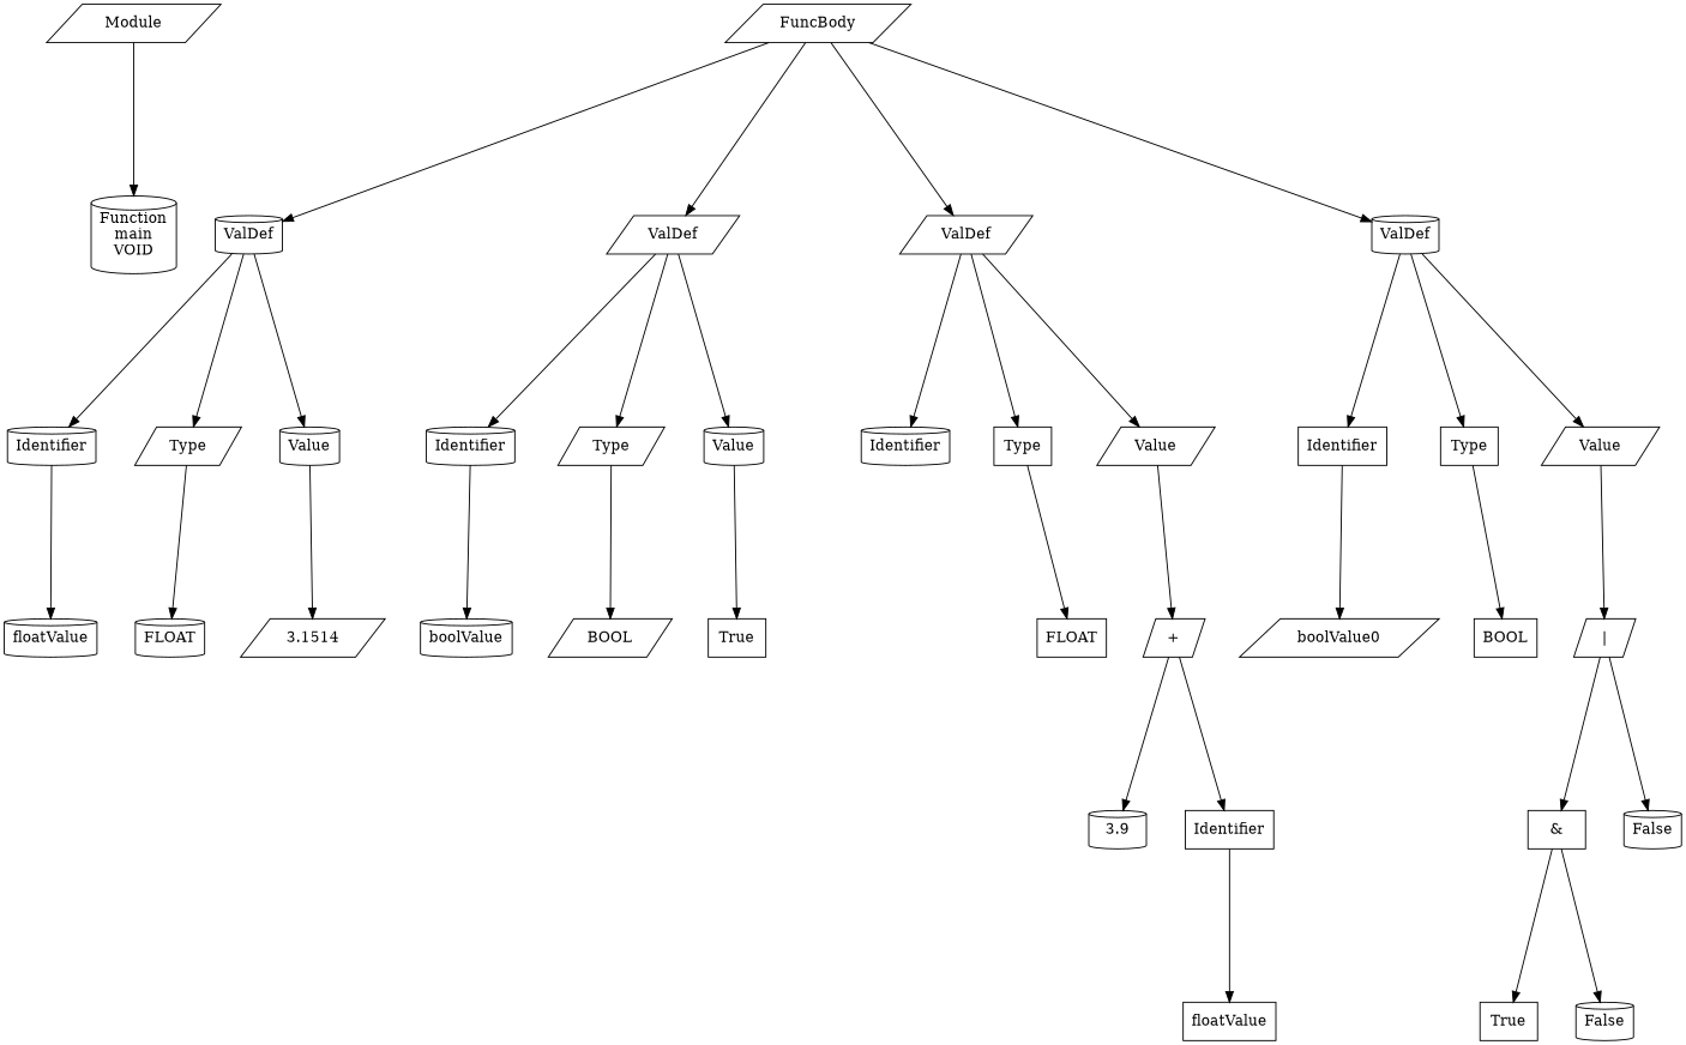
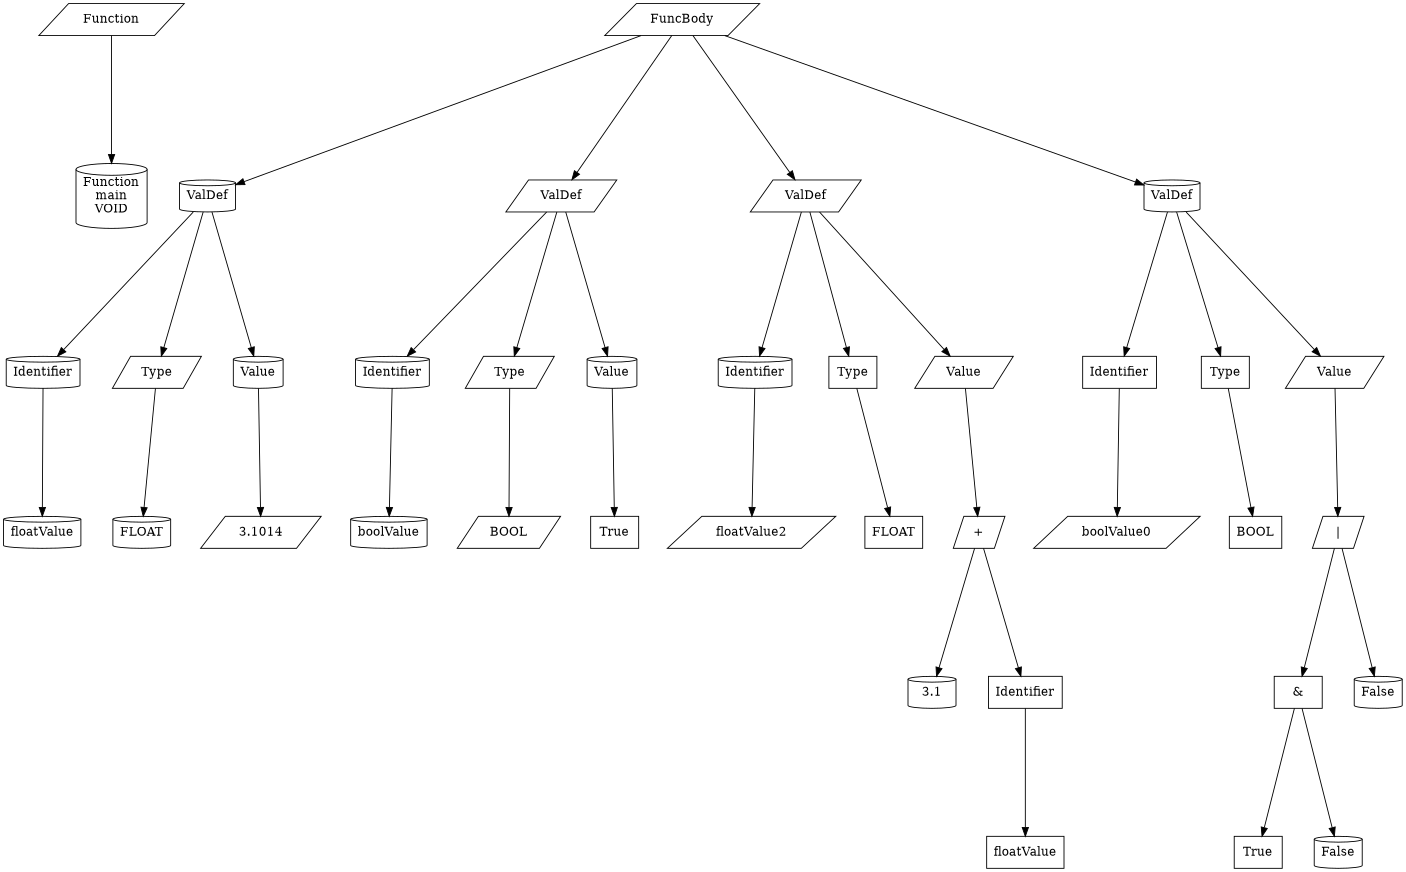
  digraph {
    nodesep=0.5
    ordering=out
    ranksep=2
    node [shape=parallelogram]
-   n1 [label=Module]
+   n1 [label=Function]
    n2 [label="Function\nmain\nVOID" shape=cylinder]
    n3 [label=FuncBody]
    n4 [label=ValDef shape=cylinder]
    n5 [label=ValDef]
    n6 [label=ValDef]
    n7 [label=ValDef shape=cylinder]
    n8 [label=Identifier shape=cylinder]
    n9 [label=Type]
    n10 [label=Value shape=cylinder]
    n11 [label=Identifier shape=cylinder]
    n12 [label=Type]
    n13 [label=Value shape=cylinder]
    n14 [label=Identifier shape=cylinder]
    n15 [label=Type shape=box]
    n16 [label=Value]
    n17 [label=Identifier shape=box]
    n18 [label=Type shape=box]
    n19 [label=Value]
    n20 [label=floatValue shape=cylinder]
    n21 [label=FLOAT shape=cylinder]
-   n22 [label=3.1514]
+   n22 [label=3.1014]
    n23 [label=boolValue shape=cylinder]
    n24 [label=BOOL]
    n25 [label=True shape=box]
+   n26 [label=floatValue2]
    n27 [label=FLOAT shape=box]
    n28 [label="+"]
-   n29 [label=3.9 shape=cylinder]
+   n29 [label=3.1 shape=cylinder]
    n30 [label=Identifier shape=box]
    n31 [label=floatValue shape=box]
    n32 [label=boolValue0]
    n33 [label=BOOL shape=box]
    n34 [label="|"]
    n35 [label="&" shape=box]
    n36 [label=False shape=cylinder]
    n37 [label=True shape=box]
    n38 [label=False shape=cylinder]
    n1 -> n2
    n3 -> n4
    n3 -> n5
    n3 -> n6
    n3 -> n7
    n4 -> n8
    n4 -> n9
    n4 -> n10
    n5 -> n11
    n5 -> n12
    n5 -> n13
    n6 -> n14
    n6 -> n15
    n6 -> n16
    n7 -> n17
    n7 -> n18
    n7 -> n19
    n8 -> n20
    n9 -> n21
    n10 -> n22
    n11 -> n23
    n12 -> n24
    n13 -> n25
+   n14 -> n26
    n15 -> n27
    n16 -> n28
    n17 -> n32
    n18 -> n33
    n19 -> n34
    n28 -> n29
    n28 -> n30
    n30 -> n31
    n34 -> n35
    n34 -> n36
    n35 -> n37
    n35 -> n38
  }
